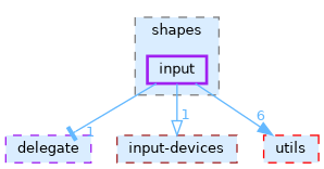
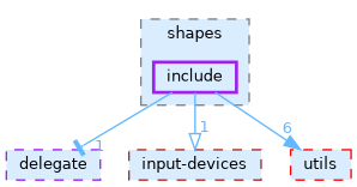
  digraph {
    compound=true
    node [color=purple fillcolor="#daedff" fontname=Helvetica fontsize=10 shape=box style="filled,dashed"]
    edge [color=steelblue1 fontcolor=steelblue1 fontname=Helvetica fontsize=10 headlabel=1 labeldistance=1.5 labelfontname=Helvetica labelfontsize=10]
-   n1 [height=0.2 label=input style="filled,bold" width=0.4]
+   n1 [height=0.2 label=include style="filled,bold" width=0.4]
    n2 [height=0.2 label=delegate width=0.4]
    n3 [color=brown height=0.2 label="input-devices" width=0.4]
    n4 [color=red height=0.2 label=utils width=0.4]
    subgraph cluster_1 {
      bgcolor="#daedff"
      fontname=Helvetica
      fontsize=10
      label=shapes
      pencolor=grey50
      style="filled,dashed"
      n1
    }
    n1 -> n2 [arrowhead=tee]
    n1 -> n3 [arrowhead=onormal]
    n1 -> n4 [arrowhead=normal headlabel=6]
  }
